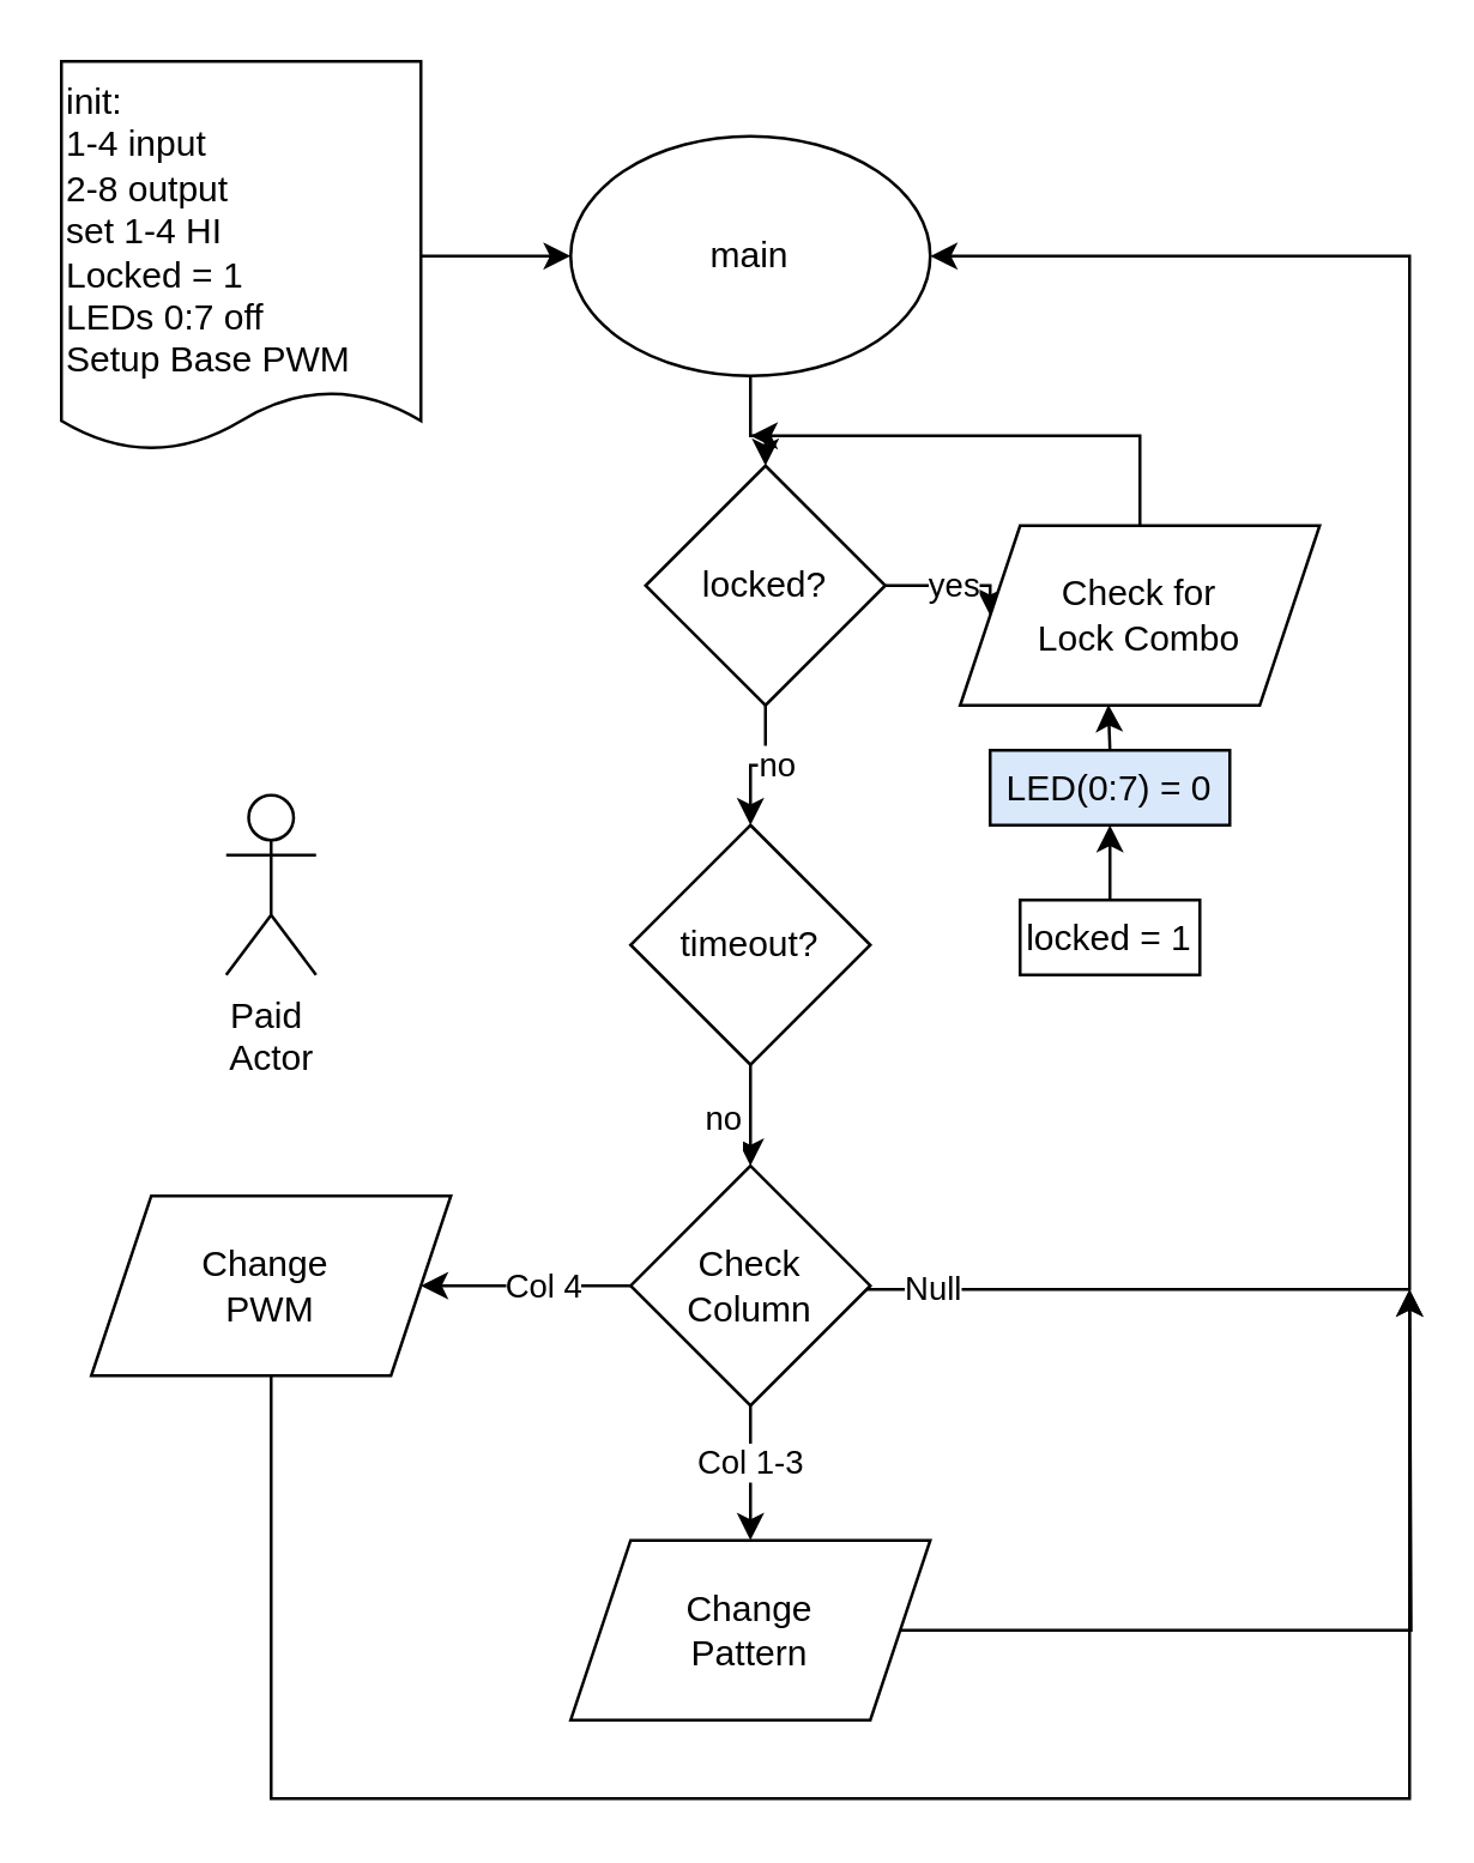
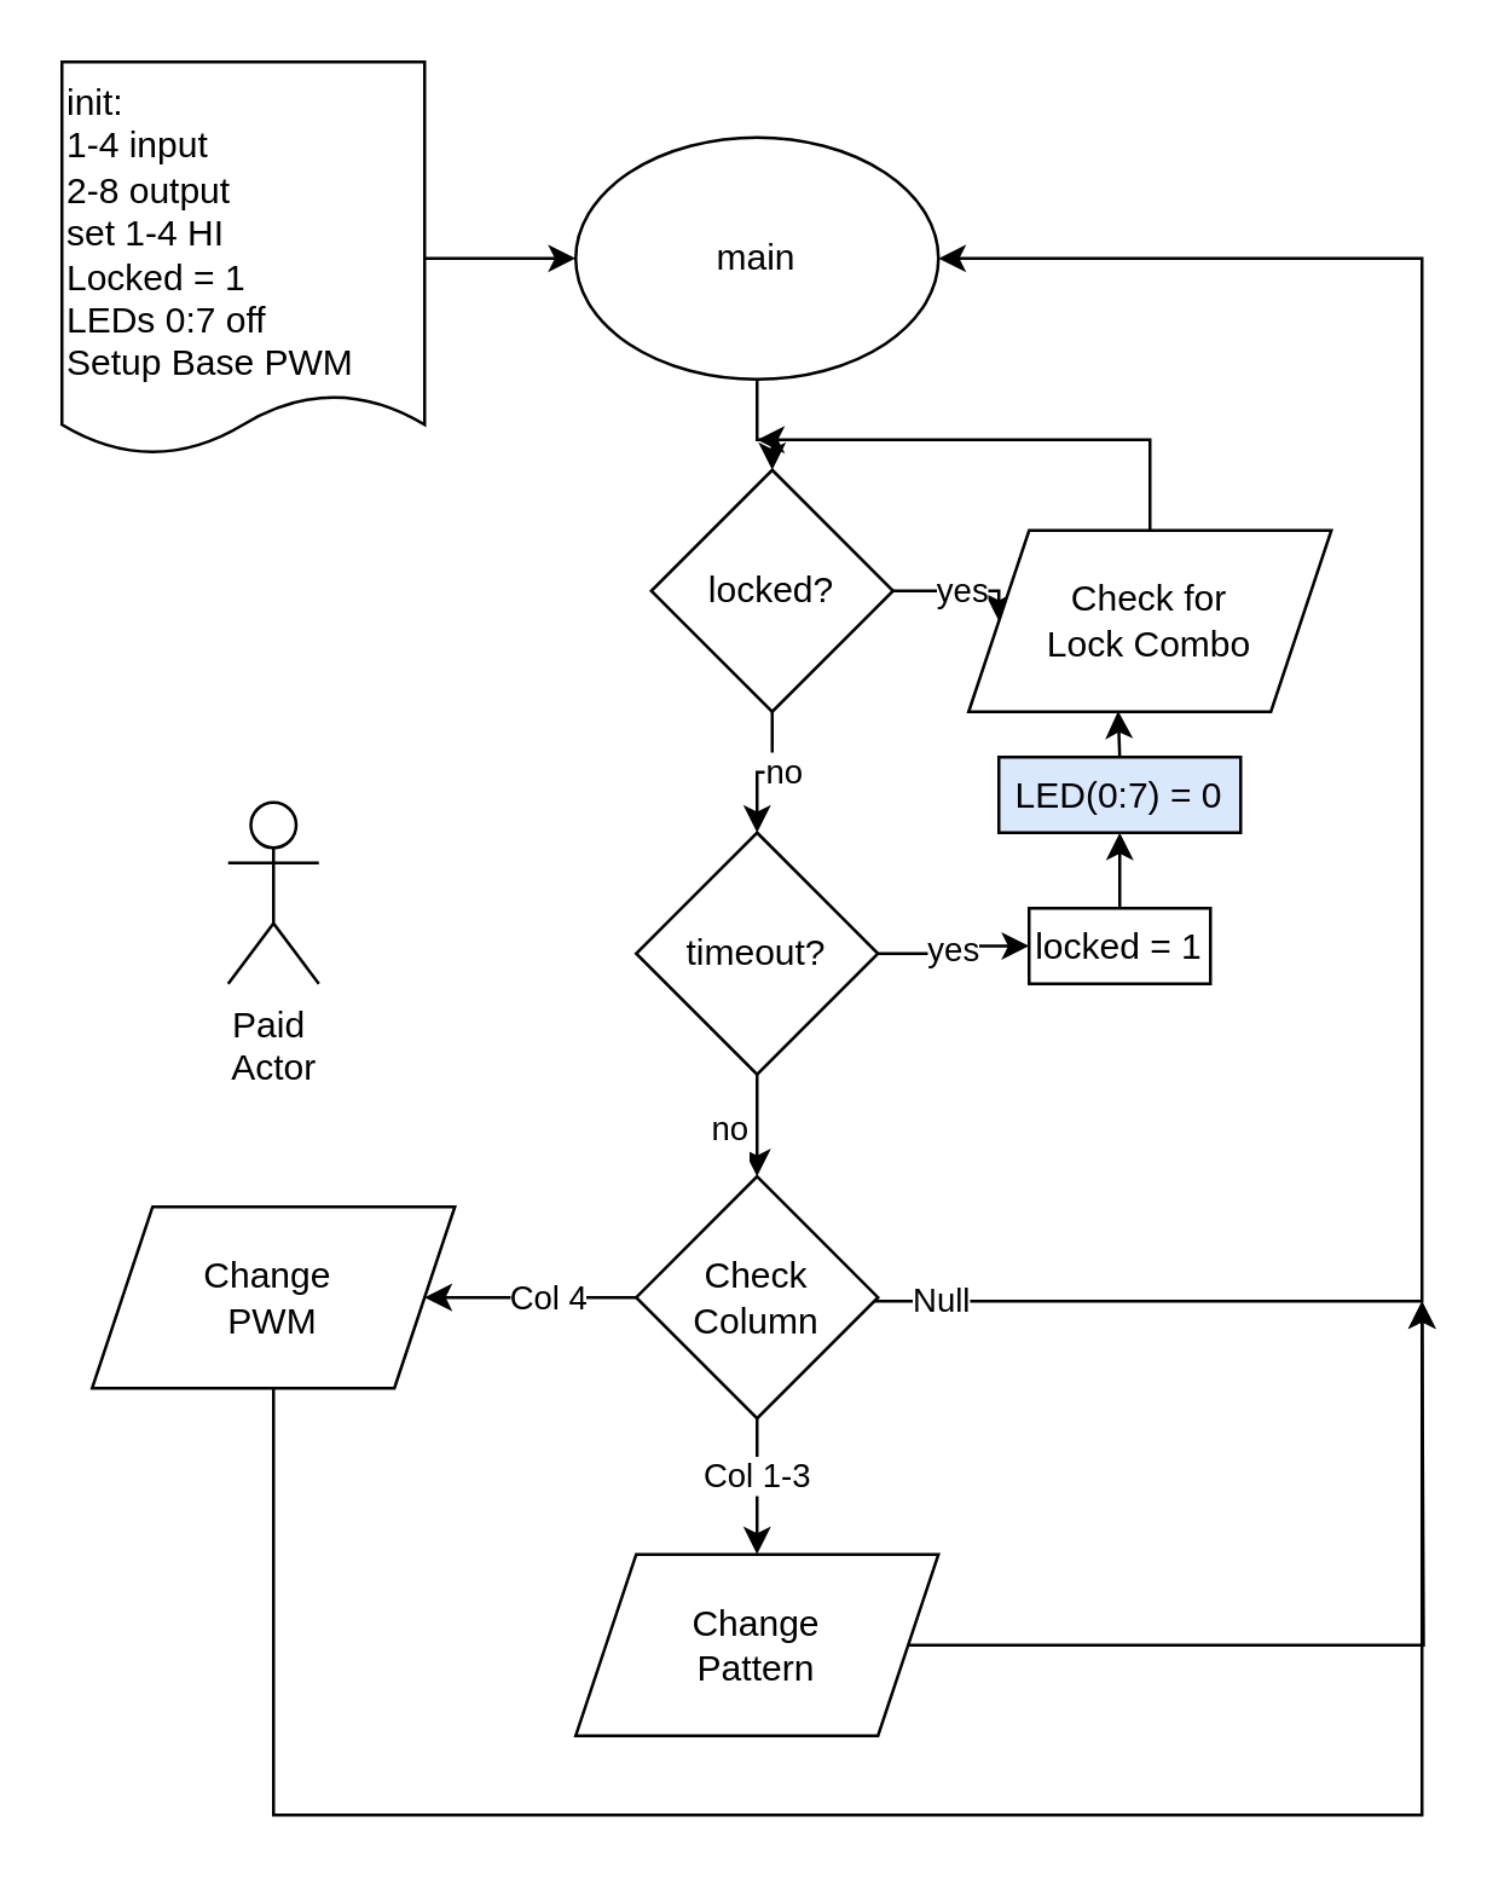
  <mxCell id="0" />
  <mxCell id="1" parent="0" />
  <mxCell id="2" style="edgeStyle=orthogonalEdgeStyle;rounded=0;orthogonalLoop=1;jettySize=auto;html=1;entryX=0.5;entryY=0;entryDx=0;entryDy=0;" edge="1" parent="1" source="3" target="9"><mxGeometry relative="1" as="geometry" /></mxCell>
  <mxCell id="3" value="main" style="ellipse;whiteSpace=wrap;html=1;" vertex="1" parent="1"><mxGeometry x="190" y="45" width="120" height="80" as="geometry" /></mxCell>
  <mxCell id="4" style="edgeStyle=orthogonalEdgeStyle;rounded=0;orthogonalLoop=1;jettySize=auto;html=1;entryX=0;entryY=0.5;entryDx=0;entryDy=0;" edge="1" parent="1" source="5" target="3"><mxGeometry relative="1" as="geometry" /></mxCell>
  <mxCell id="5" value="init:&lt;div&gt;1-4 input&lt;/div&gt;&lt;div&gt;2-8 output&lt;/div&gt;&lt;div&gt;set 1-4 HI&lt;/div&gt;&lt;div&gt;Locked = 1&lt;/div&gt;&lt;div&gt;LEDs 0:7 off&lt;/div&gt;&lt;div&gt;Setup Base PWM&lt;/div&gt;" style="shape=document;whiteSpace=wrap;html=1;boundedLbl=1;verticalAlign=top;align=left;size=0.154;" vertex="1" parent="1"><mxGeometry x="20" y="20" width="120" height="130" as="geometry" /></mxCell>
  <mxCell id="6" value="yes" style="edgeStyle=orthogonalEdgeStyle;rounded=0;orthogonalLoop=1;jettySize=auto;html=1;exitX=1;exitY=0.5;exitDx=0;exitDy=0;entryX=0;entryY=0.5;entryDx=0;entryDy=0;" edge="1" parent="1" source="9" target="15"><mxGeometry x="0.011" relative="1" as="geometry"><mxPoint as="offset" /></mxGeometry></mxCell>
  <mxCell id="7" style="edgeStyle=orthogonalEdgeStyle;rounded=0;orthogonalLoop=1;jettySize=auto;html=1;exitX=0.5;exitY=1;exitDx=0;exitDy=0;entryX=0.5;entryY=0;entryDx=0;entryDy=0;" edge="1" parent="1" source="9" target="13"><mxGeometry relative="1" as="geometry" /></mxCell>
  <mxCell id="8" value="no" style="edgeLabel;html=1;align=center;verticalAlign=middle;resizable=0;points=[];" vertex="1" connectable="0" parent="7"><mxGeometry x="-0.138" y="3" relative="1" as="geometry"><mxPoint as="offset" /></mxGeometry></mxCell>
  <mxCell id="9" value="locked?" style="rhombus;whiteSpace=wrap;html=1;" vertex="1" parent="1"><mxGeometry x="215" y="155" width="80" height="80" as="geometry" /></mxCell>
+ <mxCell id="10" value="yes" style="edgeStyle=orthogonalEdgeStyle;rounded=0;orthogonalLoop=1;jettySize=auto;html=1;exitX=1;exitY=0.5;exitDx=0;exitDy=0;entryX=0;entryY=0.5;entryDx=0;entryDy=0;" edge="1" parent="1" source="13" target="17"><mxGeometry relative="1" as="geometry" /></mxCell>
  <mxCell id="11" style="edgeStyle=orthogonalEdgeStyle;rounded=0;orthogonalLoop=1;jettySize=auto;html=1;entryX=0.5;entryY=0;entryDx=0;entryDy=0;" edge="1" parent="1" source="13" target="24"><mxGeometry relative="1" as="geometry"><mxPoint x="250" y="375" as="targetPoint" /></mxGeometry></mxCell>
  <mxCell id="12" value="no&lt;div&gt;&lt;br&gt;&lt;/div&gt;" style="edgeLabel;html=1;align=center;verticalAlign=middle;resizable=0;points=[];" vertex="1" connectable="0" parent="11"><mxGeometry x="0.625" y="-1" relative="1" as="geometry"><mxPoint x="-9" as="offset" /></mxGeometry></mxCell>
  <mxCell id="13" value="timeout?" style="rhombus;whiteSpace=wrap;html=1;" vertex="1" parent="1"><mxGeometry x="210" y="275" width="80" height="80" as="geometry" /></mxCell>
  <mxCell id="14" style="edgeStyle=orthogonalEdgeStyle;rounded=0;orthogonalLoop=1;jettySize=auto;html=1;" edge="1" parent="1" source="15"><mxGeometry relative="1" as="geometry"><mxPoint x="250" y="145" as="targetPoint" /><Array as="points"><mxPoint x="380" y="145" /><mxPoint x="291" y="145" /></Array></mxGeometry></mxCell>
  <mxCell id="15" value="&lt;div&gt;Check for&lt;/div&gt;&lt;div&gt;Lock Combo&lt;/div&gt;" style="shape=parallelogram;perimeter=parallelogramPerimeter;whiteSpace=wrap;html=1;fixedSize=1;" vertex="1" parent="1"><mxGeometry x="320" y="175" width="120" height="60" as="geometry" /></mxCell>
  <mxCell id="16" style="edgeStyle=orthogonalEdgeStyle;rounded=0;orthogonalLoop=1;jettySize=auto;html=1;exitX=0.5;exitY=0;exitDx=0;exitDy=0;entryX=0.5;entryY=1;entryDx=0;entryDy=0;" edge="1" parent="1" source="17" target="29"><mxGeometry relative="1" as="geometry" /></mxCell>
  <mxCell id="17" value="locked = 1" style="rounded=0;whiteSpace=wrap;html=1;" vertex="1" parent="1"><mxGeometry x="340" y="300" width="60" height="25" as="geometry" /></mxCell>
  <mxCell id="18" style="edgeStyle=orthogonalEdgeStyle;rounded=0;orthogonalLoop=1;jettySize=auto;html=1;entryX=1;entryY=0.5;entryDx=0;entryDy=0;" edge="1" parent="1" source="24" target="3"><mxGeometry relative="1" as="geometry"><Array as="points"><mxPoint x="470" y="430" /><mxPoint x="470" y="85" /></Array></mxGeometry></mxCell>
  <mxCell id="19" value="Null" style="edgeLabel;html=1;align=center;verticalAlign=middle;resizable=0;points=[];" vertex="1" connectable="0" parent="18"><mxGeometry x="-0.916" y="-2" relative="1" as="geometry"><mxPoint x="-7" y="-3" as="offset" /></mxGeometry></mxCell>
  <mxCell id="20" style="edgeStyle=orthogonalEdgeStyle;rounded=0;orthogonalLoop=1;jettySize=auto;html=1;exitX=0;exitY=0.5;exitDx=0;exitDy=0;entryX=1;entryY=0.5;entryDx=0;entryDy=0;" edge="1" parent="1" source="24" target="28"><mxGeometry relative="1" as="geometry" /></mxCell>
  <mxCell id="21" value="Col 4" style="edgeLabel;html=1;align=center;verticalAlign=middle;resizable=0;points=[];" vertex="1" connectable="0" parent="20"><mxGeometry x="0.287" y="1" relative="1" as="geometry"><mxPoint x="15" y="-1" as="offset" /></mxGeometry></mxCell>
  <mxCell id="22" style="edgeStyle=orthogonalEdgeStyle;rounded=0;orthogonalLoop=1;jettySize=auto;html=1;exitX=0.5;exitY=1;exitDx=0;exitDy=0;entryX=0.5;entryY=0;entryDx=0;entryDy=0;" edge="1" parent="1" source="24" target="26"><mxGeometry relative="1" as="geometry" /></mxCell>
  <mxCell id="23" value="Col 1-3" style="edgeLabel;html=1;align=center;verticalAlign=middle;resizable=0;points=[];" vertex="1" connectable="0" parent="22"><mxGeometry x="-0.136" y="-1" relative="1" as="geometry"><mxPoint as="offset" /></mxGeometry></mxCell>
  <mxCell id="24" value="Check&lt;div&gt;Column&lt;/div&gt;" style="rhombus;whiteSpace=wrap;html=1;" vertex="1" parent="1"><mxGeometry x="210" y="388.75" width="80" height="80" as="geometry" /></mxCell>
  <mxCell id="25" style="edgeStyle=orthogonalEdgeStyle;rounded=0;orthogonalLoop=1;jettySize=auto;html=1;" edge="1" parent="1" source="26"><mxGeometry relative="1" as="geometry"><mxPoint x="470" y="430" as="targetPoint" /></mxGeometry></mxCell>
  <mxCell id="26" value="Change&lt;div&gt;Pattern&lt;/div&gt;" style="shape=parallelogram;perimeter=parallelogramPerimeter;whiteSpace=wrap;html=1;fixedSize=1;" vertex="1" parent="1"><mxGeometry x="190" y="513.75" width="120" height="60" as="geometry" /></mxCell>
  <mxCell id="27" style="edgeStyle=orthogonalEdgeStyle;rounded=0;orthogonalLoop=1;jettySize=auto;html=1;exitX=0.5;exitY=1;exitDx=0;exitDy=0;" edge="1" parent="1" source="28"><mxGeometry relative="1" as="geometry"><mxPoint x="470" y="430" as="targetPoint" /><Array as="points"><mxPoint x="90" y="600" /><mxPoint x="470" y="600" /></Array></mxGeometry></mxCell>
  <mxCell id="28" value="Change&amp;nbsp;&lt;div&gt;PWM&lt;/div&gt;" style="shape=parallelogram;perimeter=parallelogramPerimeter;whiteSpace=wrap;html=1;fixedSize=1;" vertex="1" parent="1"><mxGeometry x="30" y="398.75" width="120" height="60" as="geometry" /></mxCell>
  <mxCell id="29" value="LED(0:7) = 0" style="rounded=0;whiteSpace=wrap;html=1;fillColor=#dae8fc;" vertex="1" parent="1"><mxGeometry x="330" y="250" width="80" height="25" as="geometry" /></mxCell>
  <mxCell id="30" value="Paid&amp;nbsp;&lt;div&gt;Actor&lt;/div&gt;" style="shape=umlActor;verticalLabelPosition=bottom;verticalAlign=top;html=1;outlineConnect=0;" vertex="1" parent="1"><mxGeometry x="75" y="265" width="30" height="60" as="geometry" /></mxCell>
  <mxCell id="31" style="edgeStyle=orthogonalEdgeStyle;rounded=0;orthogonalLoop=1;jettySize=auto;html=1;exitX=0.5;exitY=0;exitDx=0;exitDy=0;entryX=0.412;entryY=0.996;entryDx=0;entryDy=0;entryPerimeter=0;" edge="1" parent="1" source="29" target="15"><mxGeometry relative="1" as="geometry" /></mxCell>
